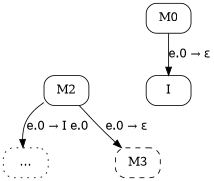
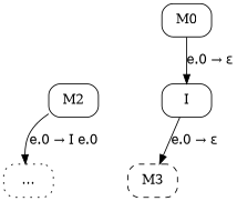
  digraph {
    node [shape=box style=rounded]
    n1 [label=I]
    M0
    M3 [style="rounded,dashed"]
    M2
    n5 [label="…" style="rounded,dotted"]
    M0 -> n1 [label="e.0 → ε"]
-   M2 -> M3 [label="e.0 → ε"]
+   n1 -> M3 [label="e.0 → ε"]
    M2 -> n5 [label="e.0 → I e.0"]
  }
